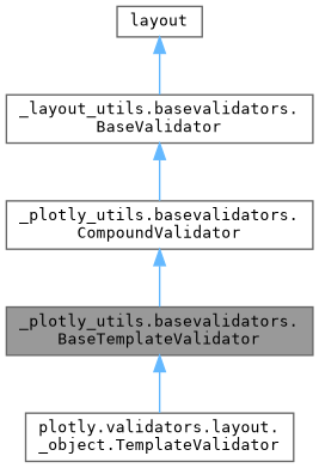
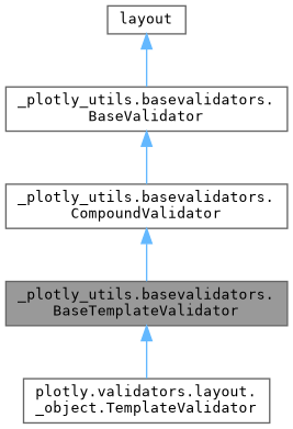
  digraph {
    fontname="DejaVu Sans Mono"
    node [color=gray40 fillcolor=white fontname="DejaVu Sans Mono" fontsize=10 shape=box style=filled]
    edge [color=steelblue1 dir=back fontname="DejaVu Sans Mono" fontsize=10 labelfontname=Helvetica labelfontsize=10 style=solid]
    n1 [fillcolor=grey60 fontcolor=black height=0.2 label="_plotly_utils.basevalidators.\lBaseTemplateValidator" width=0.4]
    n2 [height=0.2 label="plotly.validators.layout.\l_object.TemplateValidator" width=0.4]
    n3 [height=0.2 label="_plotly_utils.basevalidators.\lCompoundValidator" width=0.4]
-   n4 [height=0.2 label="_layout_utils.basevalidators.\lBaseValidator" width=0.4]
+   n4 [height=0.2 label="_plotly_utils.basevalidators.\lBaseValidator" width=0.4]
    n5 [height=0.2 label=layout width=0.4]
    n1 -> n2
    n3 -> n1
    n4 -> n3
    n5 -> n4
  }
